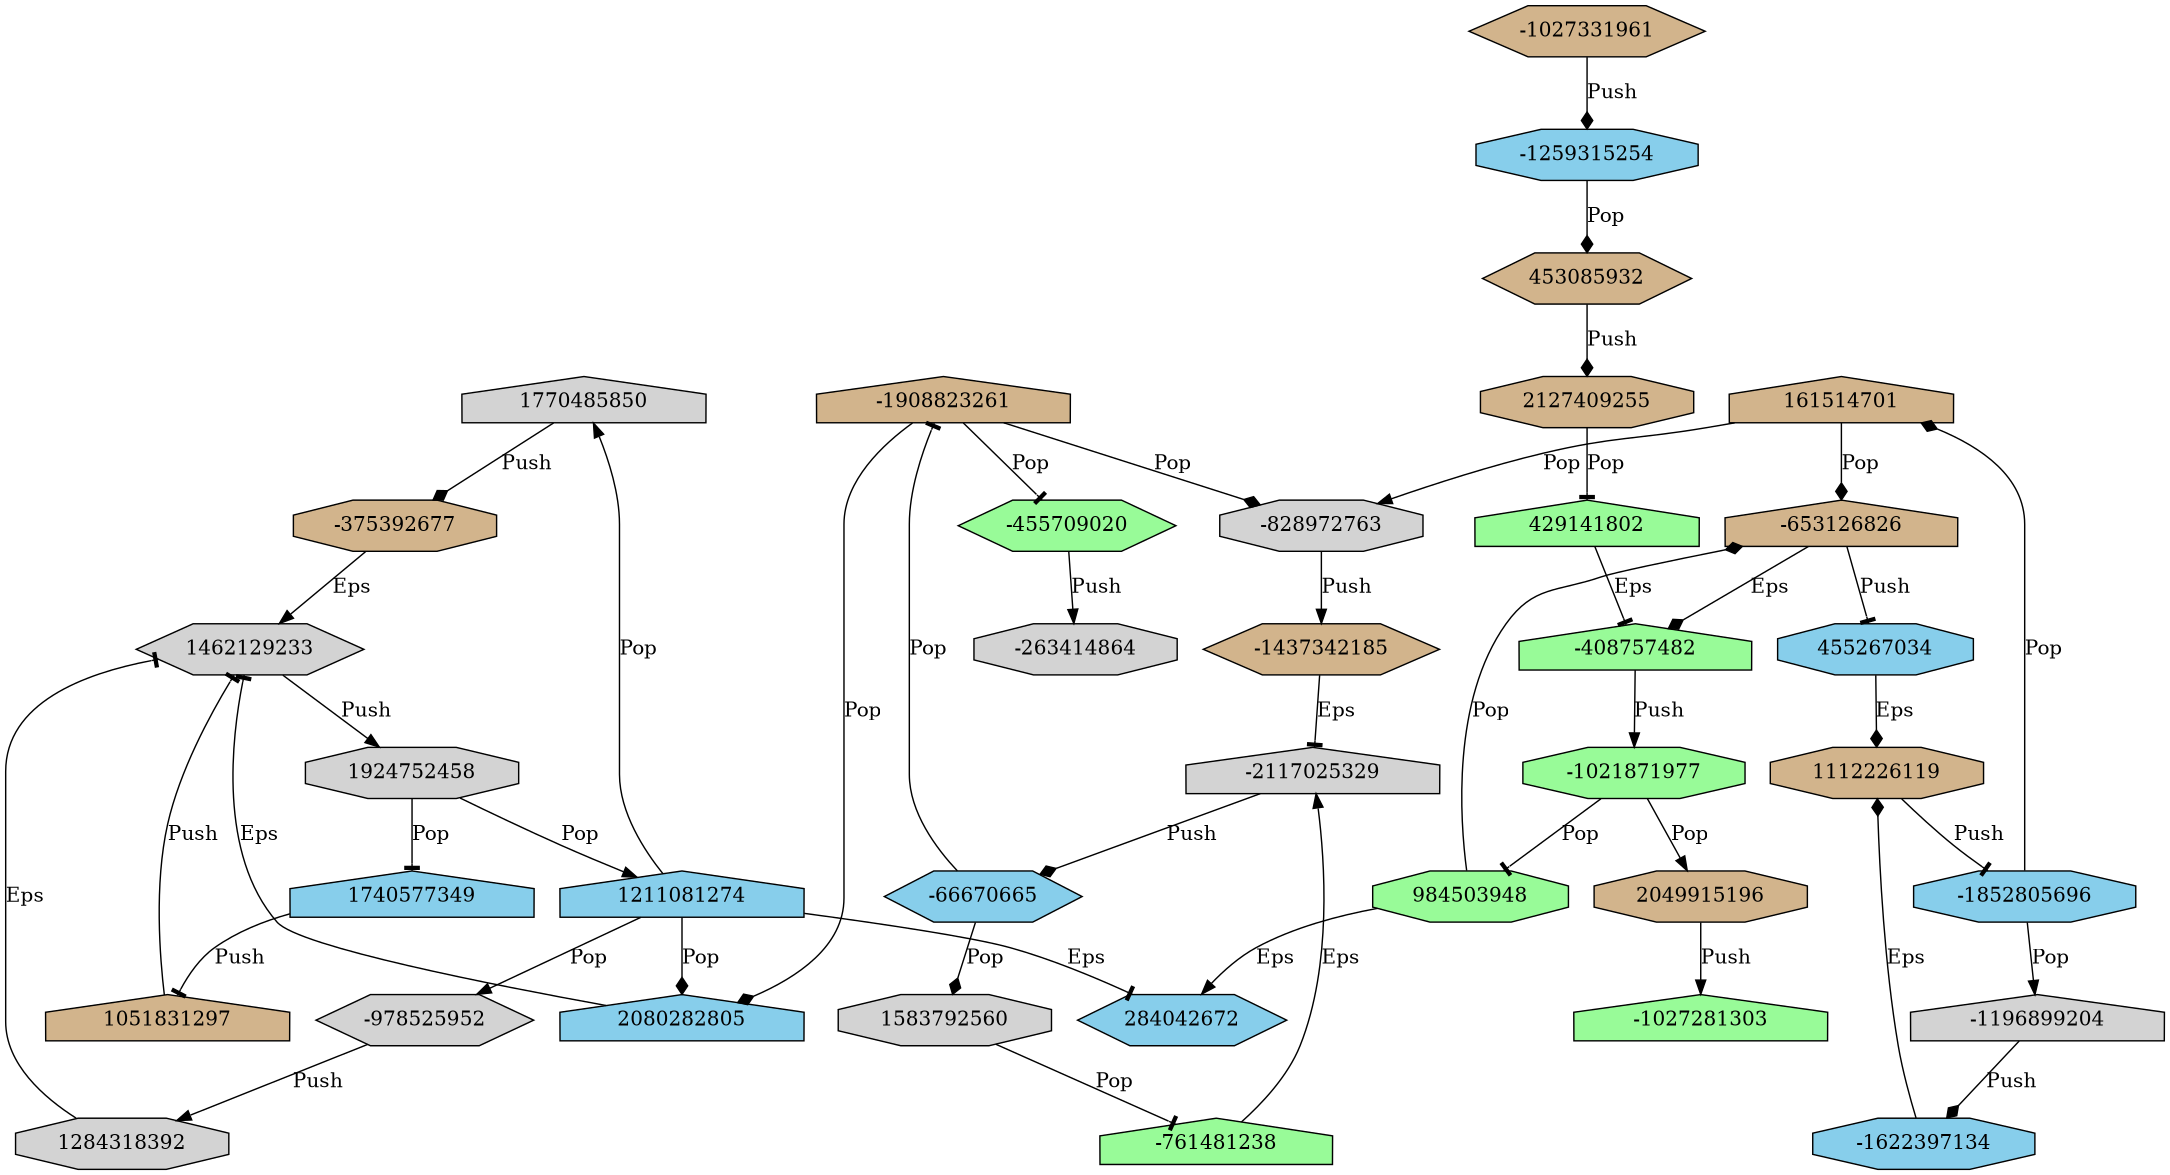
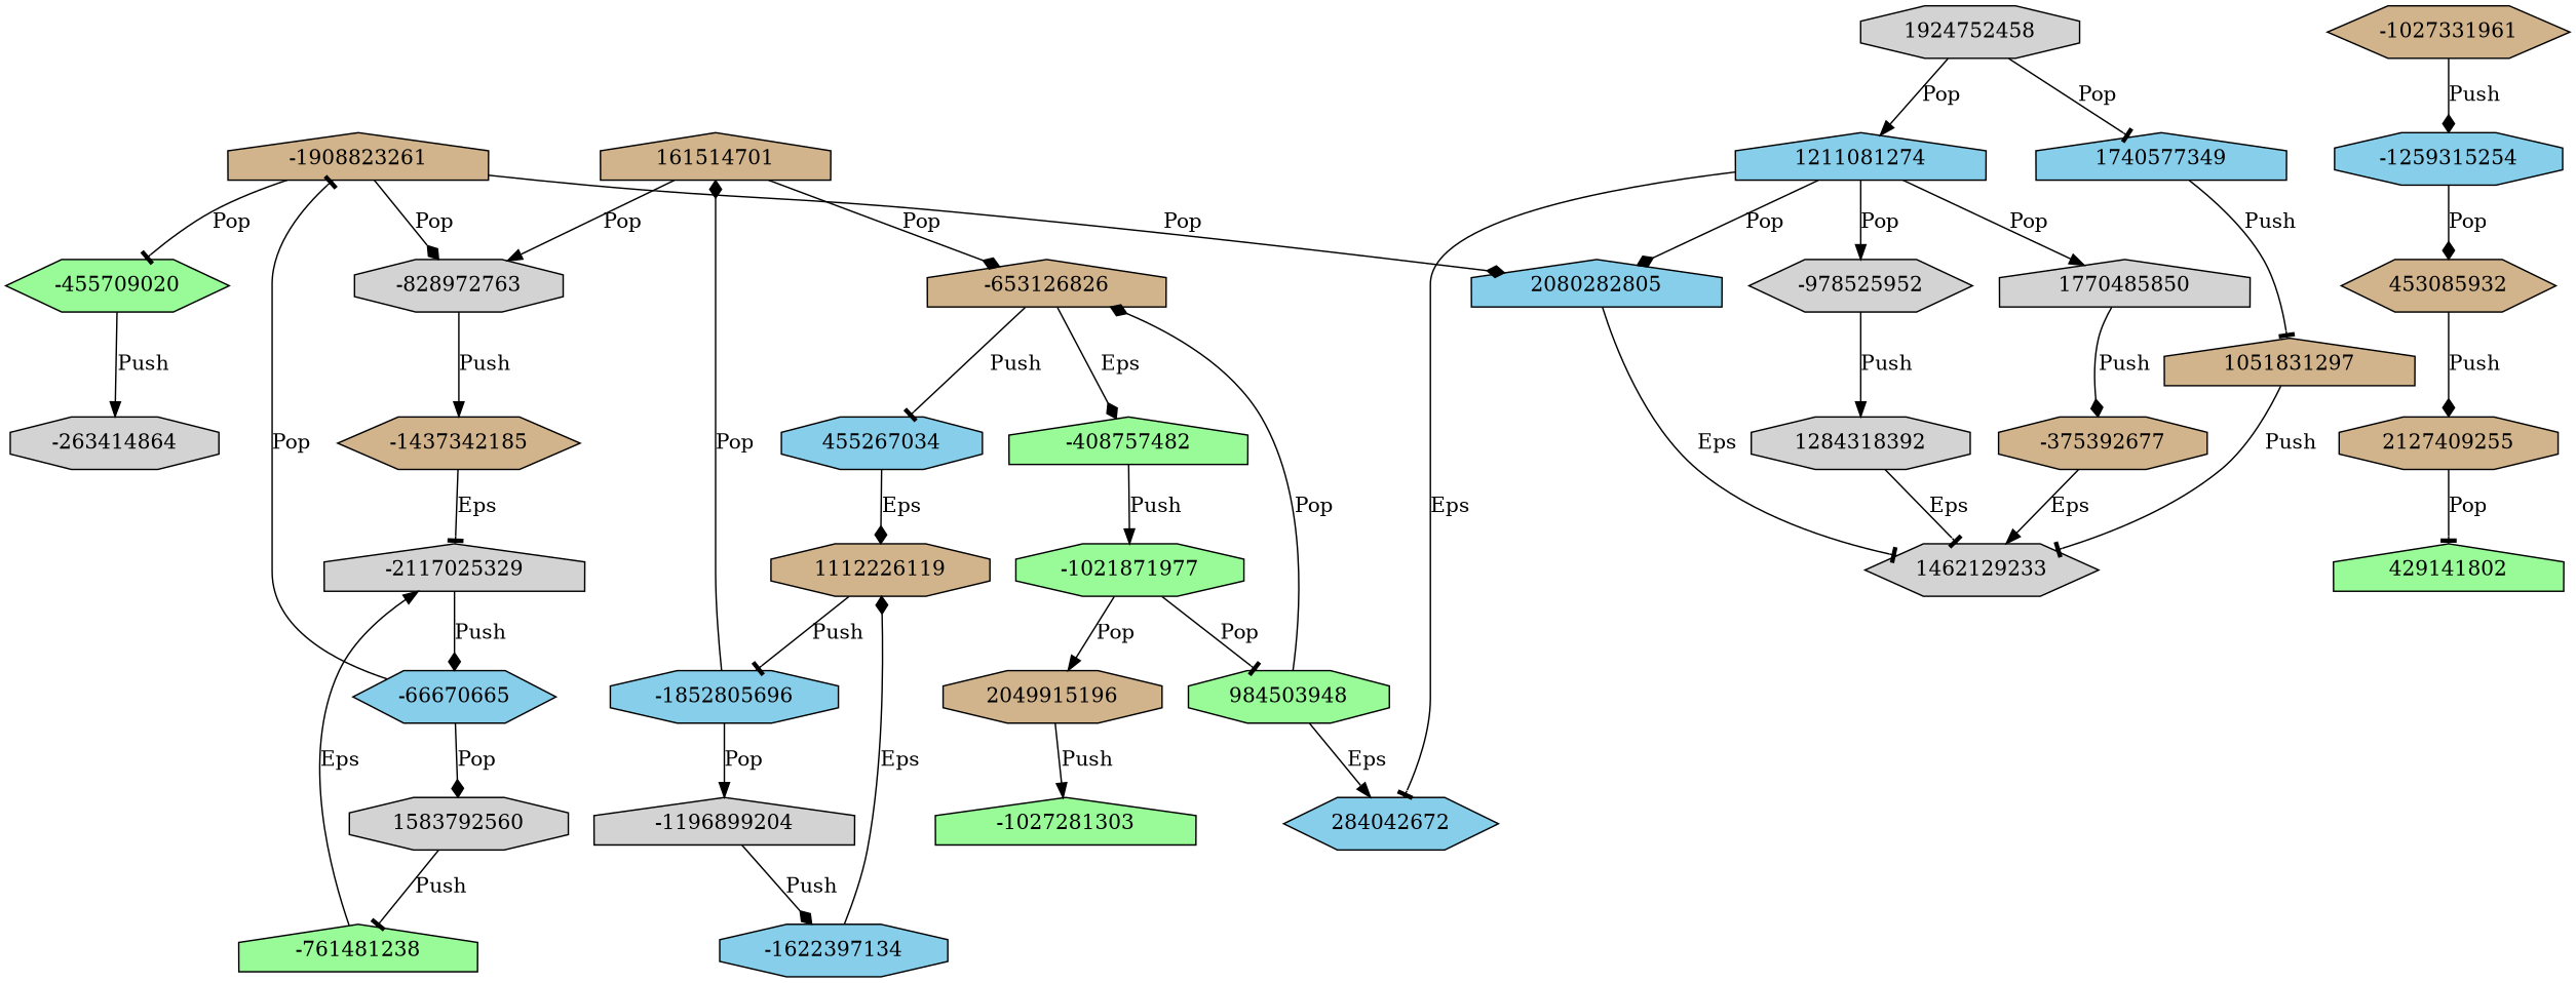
  digraph {
    node [fillcolor=tan shape=octagon style=filled]
    edge [arrowhead=diamond]
    1770485850 [fillcolor=lightgrey shape=house]
    -375392677
    1462129233 [fillcolor=lightgrey shape=hexagon]
    1924752458 [fillcolor=lightgrey]
    -455709020 [fillcolor=palegreen shape=hexagon]
    -1908823261 [shape=house]
    2080282805 [fillcolor=skyblue shape=house]
    -828972763 [fillcolor=lightgrey]
    -263414864 [fillcolor=lightgrey]
    -1437342185 [shape=hexagon]
    1740577349 [fillcolor=skyblue shape=house]
    n12 [fillcolor=skyblue label=1211081274 shape=house]
    -1021871977 [fillcolor=palegreen]
    2049915196
    984503948 [fillcolor=palegreen]
    -1027281303 [fillcolor=palegreen shape=house]
    -653126826 [shape=house]
    284042672 [fillcolor=skyblue shape=hexagon]
    -2117025329 [fillcolor=lightgrey shape=house]
    -66670665 [fillcolor=skyblue shape=hexagon]
    -978525952 [fillcolor=lightgrey shape=hexagon]
    1284318392 [fillcolor=lightgrey]
    1583792560 [fillcolor=lightgrey]
    -761481238 [fillcolor=palegreen shape=house]
    -1852805696 [fillcolor=skyblue]
    161514701 [shape=house]
    -1196899204 [fillcolor=lightgrey shape=house]
    -1622397134 [fillcolor=skyblue]
    -408757482 [fillcolor=palegreen shape=house]
    455267034 [fillcolor=skyblue]
    453085932 [shape=hexagon]
    2127409255
    429141802 [fillcolor=palegreen shape=house]
    -1027331961 [shape=hexagon]
    n35 [fillcolor=skyblue label=-1259315254]
    1051831297 [shape=house]
    1112226119
    1770485850 -> -375392677 [label=Push]
    -375392677 -> 1462129233 [arrowhead=normal label=Eps]
-   1462129233 -> 1924752458 [arrowhead=normal label=Push]
    1924752458 -> 1740577349 [arrowhead=tee label=Pop]
    1924752458 -> n12 [arrowhead=normal label=Pop]
    -455709020 -> -263414864 [arrowhead=normal label=Push]
    -1908823261 -> -455709020 [arrowhead=tee label=Pop]
    -1908823261 -> 2080282805 [label=Pop]
    -1908823261 -> -828972763 [label=Pop]
    2080282805 -> 1462129233 [arrowhead=tee label=Eps]
    -828972763 -> -1437342185 [arrowhead=normal label=Push]
    -1437342185 -> -2117025329 [arrowhead=tee label=Eps]
    1740577349 -> 1051831297 [arrowhead=tee label=Push]
    n12 -> 1770485850 [arrowhead=normal label=Pop]
    n12 -> 2080282805 [label=Pop]
    n12 -> 284042672 [arrowhead=tee label=Eps]
    n12 -> -978525952 [arrowhead=normal label=Pop]
    -1021871977 -> 2049915196 [arrowhead=normal label=Pop]
    -1021871977 -> 984503948 [arrowhead=tee label=Pop]
    2049915196 -> -1027281303 [arrowhead=normal label=Push]
    984503948 -> -653126826 [label=Pop]
    984503948 -> 284042672 [arrowhead=normal label=Eps]
    -653126826 -> -408757482 [label=Eps]
    -653126826 -> 455267034 [arrowhead=tee label=Push]
    -2117025329 -> -66670665 [label=Push]
    -66670665 -> -1908823261 [arrowhead=tee label=Pop]
    -66670665 -> 1583792560 [label=Pop]
    -978525952 -> 1284318392 [arrowhead=normal label=Push]
    1284318392 -> 1462129233 [arrowhead=tee label=Eps]
-   1583792560 -> -761481238 [arrowhead=tee label=Pop]
+   1583792560 -> -761481238 [arrowhead=tee label=Push]
    -761481238 -> -2117025329 [arrowhead=normal label=Eps]
    -1852805696 -> 161514701 [label=Pop]
    -1852805696 -> -1196899204 [arrowhead=normal label=Pop]
    161514701 -> -828972763 [arrowhead=normal label=Pop]
    161514701 -> -653126826 [label=Pop]
    -1196899204 -> -1622397134 [label=Push]
    -1622397134 -> 1112226119 [label=Eps]
    -408757482 -> -1021871977 [arrowhead=normal label=Push]
    455267034 -> 1112226119 [label=Eps]
    453085932 -> 2127409255 [label=Push]
    2127409255 -> 429141802 [arrowhead=tee label=Pop]
-   429141802 -> -408757482 [arrowhead=tee label=Eps]
    -1027331961 -> n35 [label=Push]
    n35 -> 453085932 [label=Pop]
    1051831297 -> 1462129233 [arrowhead=tee label=Push]
    1112226119 -> -1852805696 [arrowhead=tee label=Push]
  }
